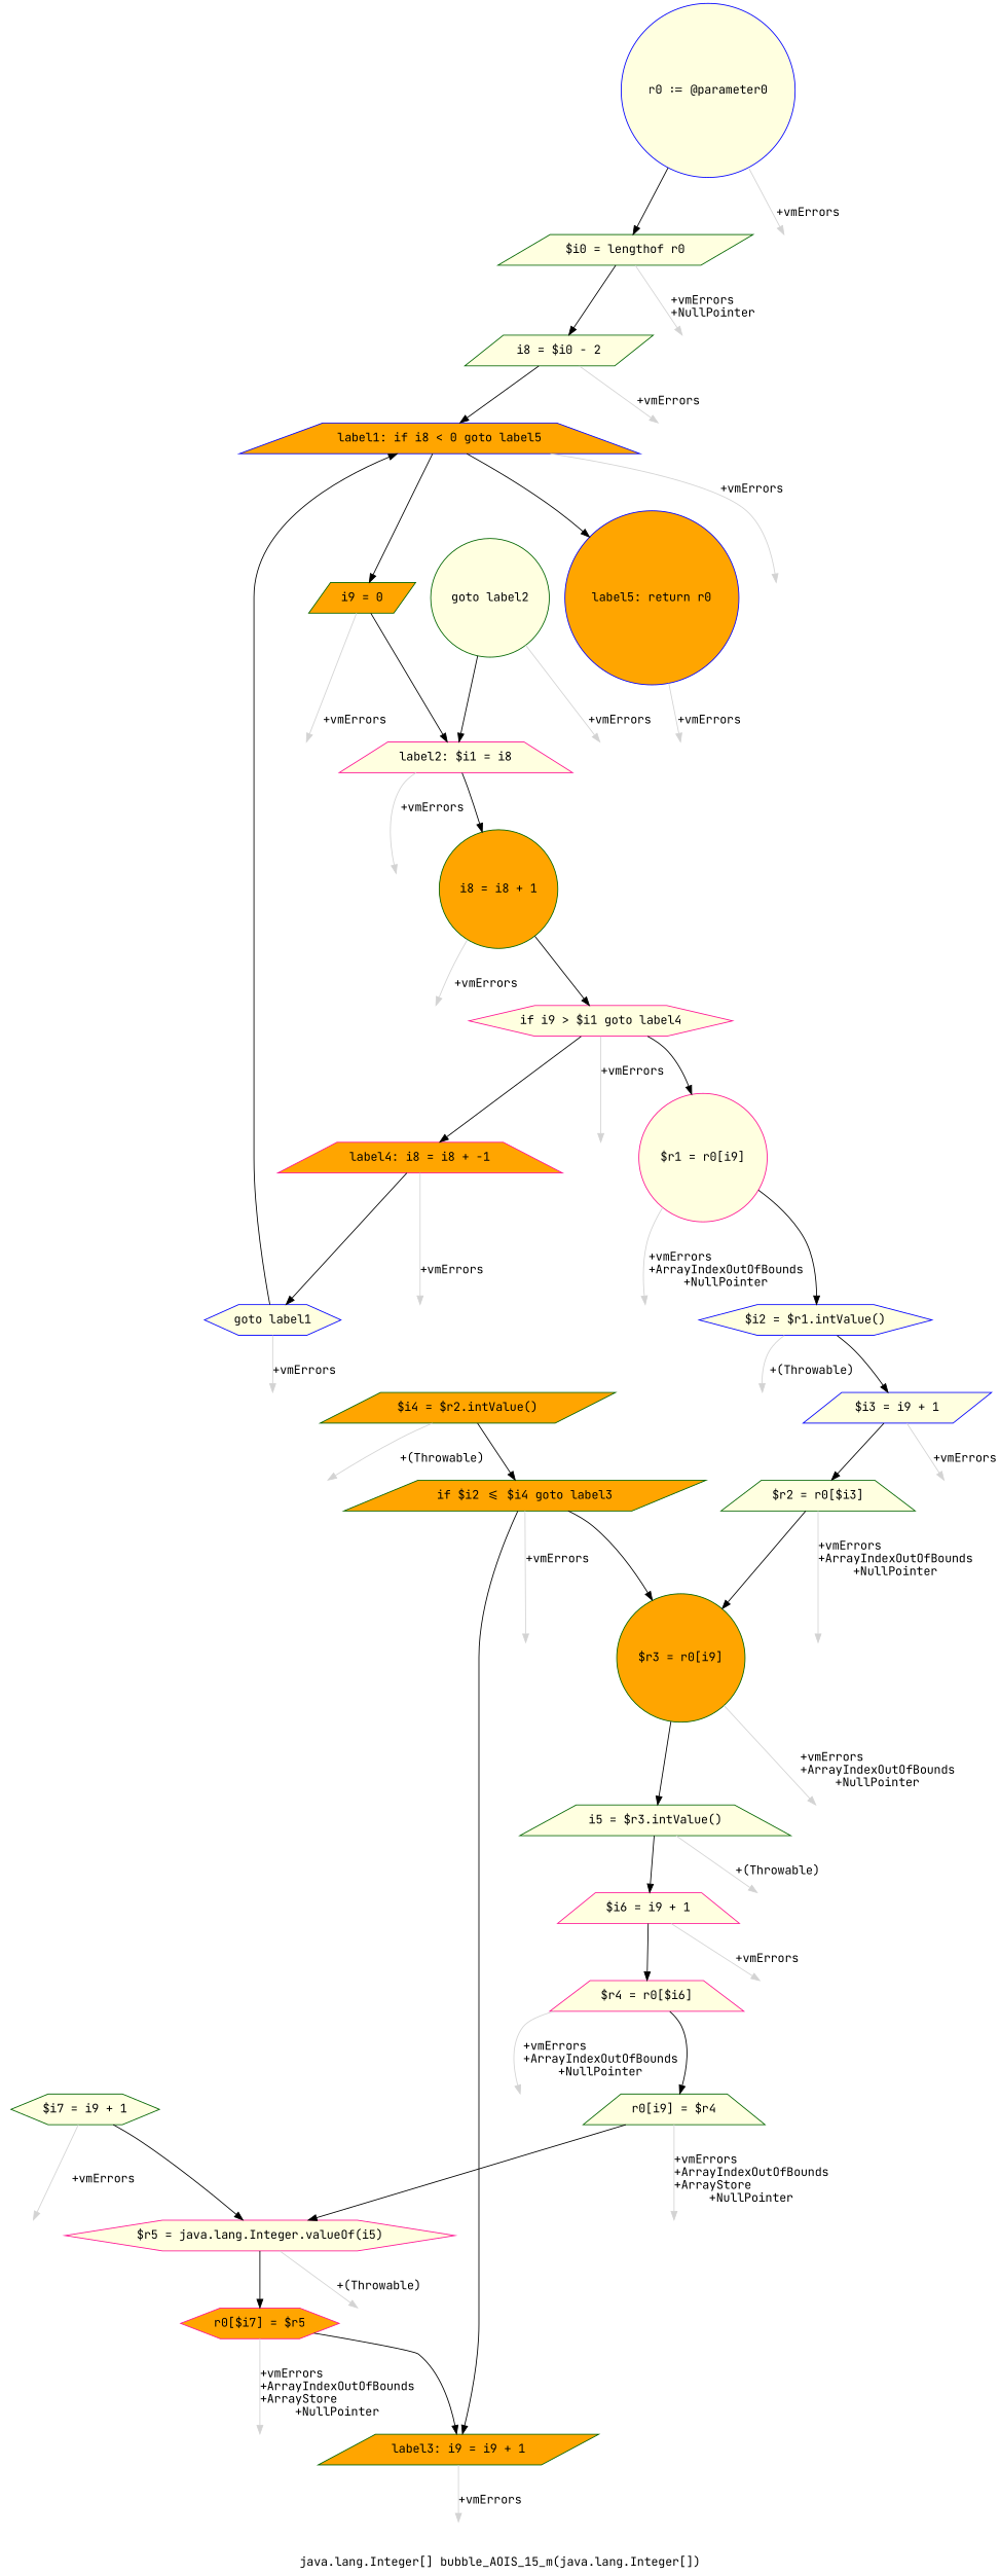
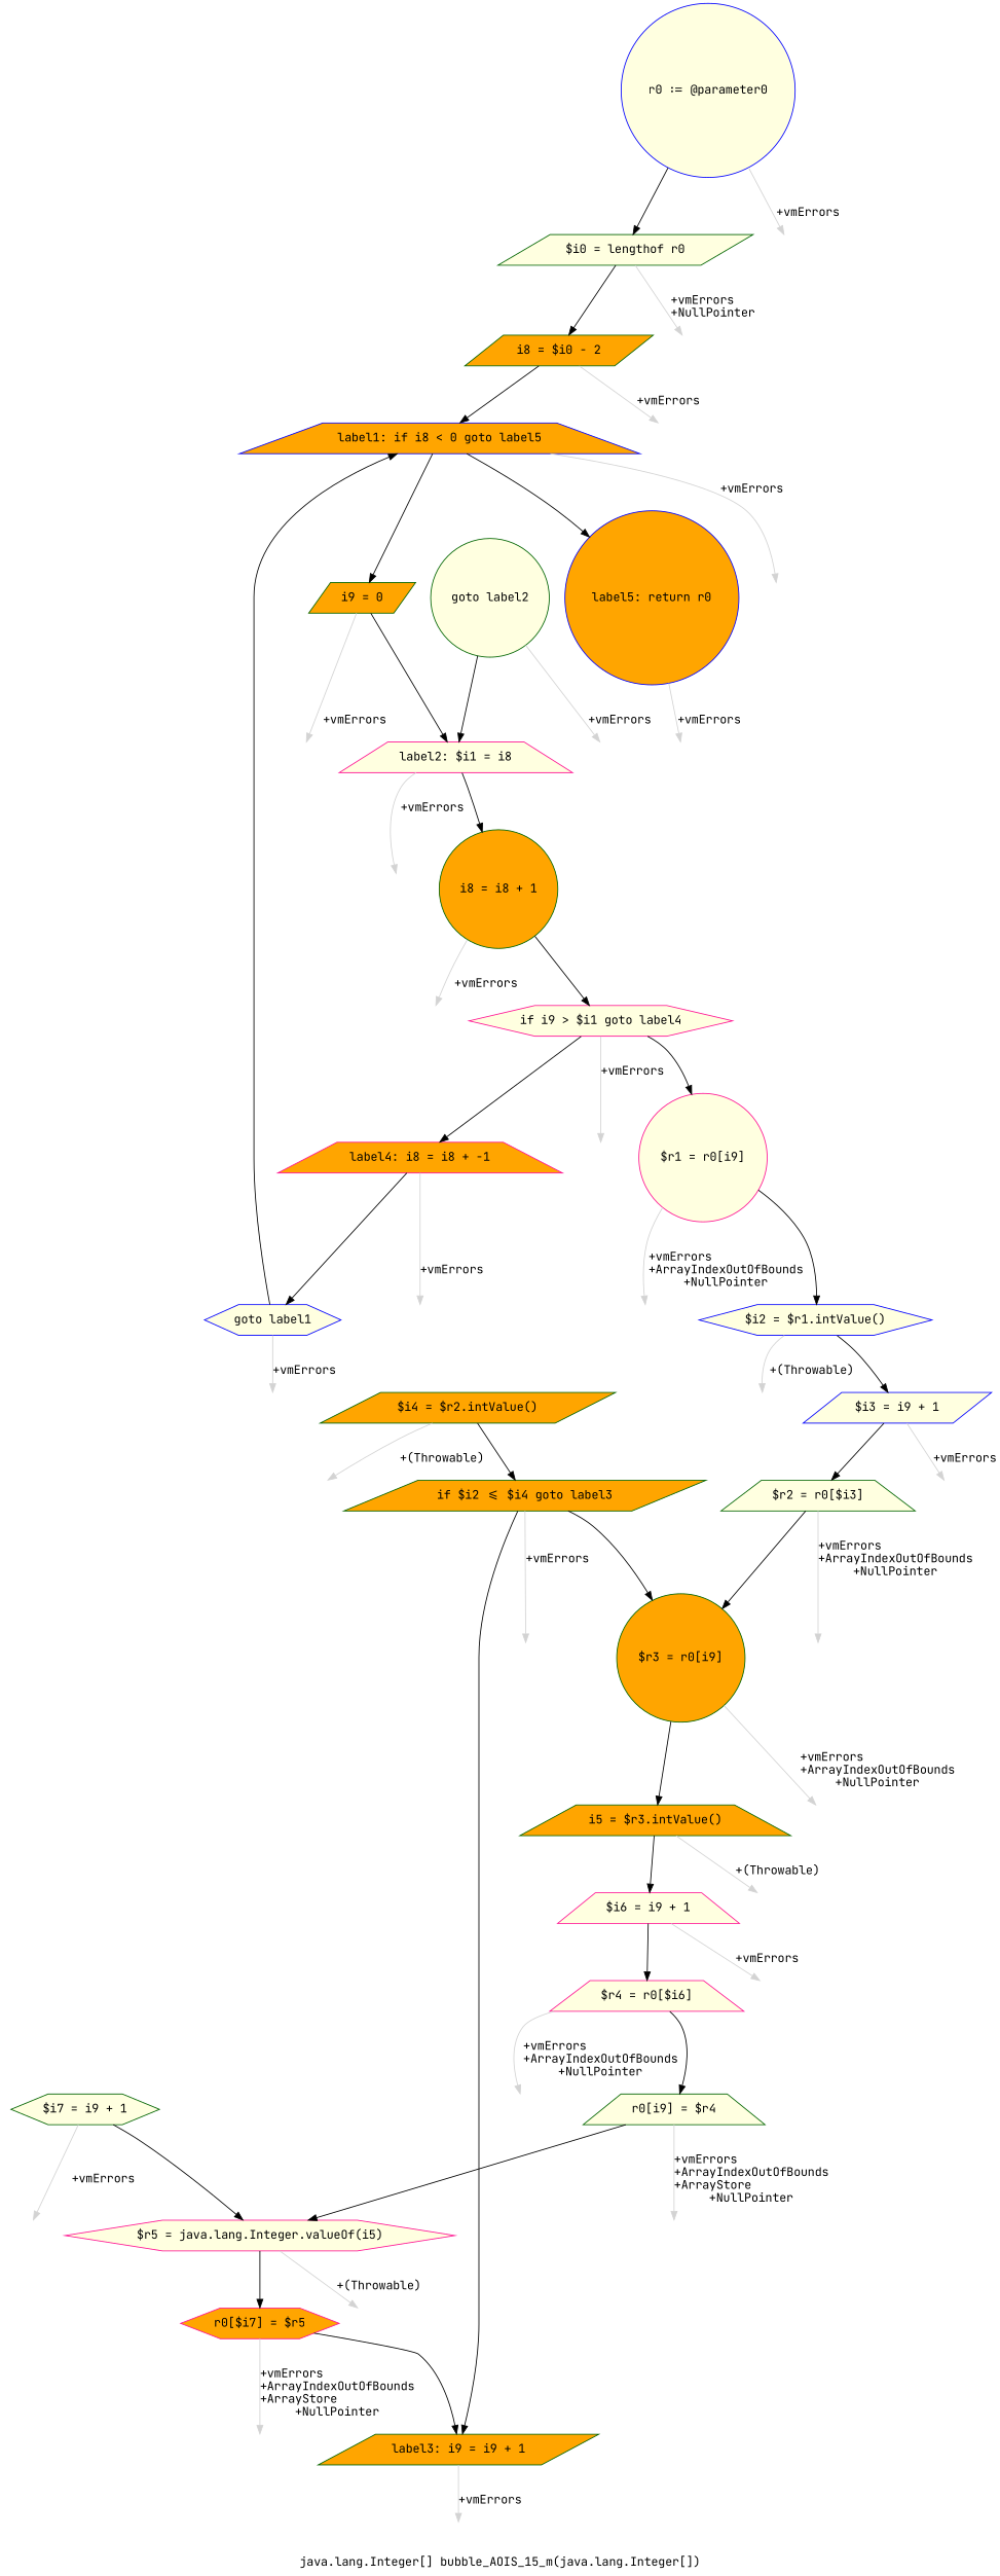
  digraph {
    fontname="JetBrains Mono"
    label="java.lang.Integer[] bubble_AOIS_15_m(java.lang.Integer[])"
    node [fontname="JetBrains Mono" shape=box style=filled]
    edge [color=black fontname="JetBrains Mono"]
    n1 [color=blue fillcolor=lightyellow label="r0 := @parameter0" shape=circle]
    n2 [color=darkgreen fillcolor=lightyellow label="$i0 = lengthof r0" shape=parallelogram]
    n3 [label=Esc style=invis]
-   n4 [color=darkgreen fillcolor=lightyellow label="i8 = $i0 - 2" shape=parallelogram]
+   n4 [color=darkgreen fillcolor=orange label="i8 = $i0 - 2" shape=parallelogram]
    n5 [label=Esc style=invis]
    n6 [color=blue fillcolor=orange label="label1: if i8 < 0 goto label5" shape=trapezium]
    n7 [label=Esc style=invis]
    n8 [color=darkgreen fillcolor=orange label="i9 = 0" shape=parallelogram]
    n9 [color=blue fillcolor=orange label="label5: return r0" shape=circle]
    n10 [label=Esc style=invis]
    n11 [color=deeppink fillcolor=lightyellow label="label2: $i1 = i8" shape=trapezium]
    n12 [label=Esc style=invis]
    n13 [label=Esc style=invis]
    n14 [color=darkgreen fillcolor=orange label="i8 = i8 + 1" shape=circle]
    n15 [label=Esc style=invis]
    n16 [color=deeppink fillcolor=lightyellow label="if i9 > $i1 goto label4" shape=hexagon]
    n17 [label=Esc style=invis]
    n18 [color=deeppink fillcolor=lightyellow label="$r1 = r0[i9]" shape=circle]
    n19 [color=deeppink fillcolor=orange label="label4: i8 = i8 + -1" shape=trapezium]
    n20 [label=Esc style=invis]
    n21 [color=blue fillcolor=lightyellow label="$i2 = $r1.intValue()" shape=hexagon]
    n22 [label=Esc style=invis]
    n23 [color=blue fillcolor=lightyellow label="goto label1" shape=hexagon]
    n24 [label=Esc style=invis]
    n25 [color=blue fillcolor=lightyellow label="$i3 = i9 + 1" shape=parallelogram]
    n26 [label=Esc style=invis]
    n27 [label=Esc style=invis]
    n28 [color=darkgreen fillcolor=lightyellow label="$r2 = r0[$i3]" shape=trapezium]
    n29 [label=Esc style=invis]
    n30 [label=Esc style=invis]
    n31 [color=darkgreen fillcolor=orange label="$r3 = r0[i9]" shape=circle]
    n32 [color=darkgreen fillcolor=orange label="$i4 = $r2.intValue()" shape=parallelogram]
    n33 [color=darkgreen fillcolor=orange label="if $i2 <= $i4 goto label3" shape=parallelogram]
    n34 [label=Esc style=invis]
    n35 [color=darkgreen fillcolor=orange label="label3: i9 = i9 + 1" shape=parallelogram]
    n36 [label=Esc style=invis]
-   n37 [color=darkgreen fillcolor=lightyellow label="i5 = $r3.intValue()" shape=trapezium]
+   n37 [color=darkgreen fillcolor=orange label="i5 = $r3.intValue()" shape=trapezium]
    n38 [label=Esc style=invis]
    n39 [label=Esc style=invis]
    n40 [color=deeppink fillcolor=lightyellow label="$i6 = i9 + 1" shape=trapezium]
    n41 [label=Esc style=invis]
    n42 [color=darkgreen fillcolor=lightyellow label="goto label2" shape=circle]
    n43 [label=Esc style=invis]
    n44 [color=deeppink fillcolor=lightyellow label="$r4 = r0[$i6]" shape=trapezium]
    n45 [label=Esc style=invis]
    n46 [color=darkgreen fillcolor=lightyellow label="r0[i9] = $r4" shape=trapezium]
    n47 [label=Esc style=invis]
    n48 [label=Esc style=invis]
    n49 [color=deeppink fillcolor=lightyellow label="$r5 = java.lang.Integer.valueOf(i5)" shape=hexagon]
    n50 [color=darkgreen fillcolor=lightyellow label="$i7 = i9 + 1" shape=hexagon]
    n51 [label=Esc style=invis]
    n52 [color=deeppink fillcolor=orange label="r0[$i7] = $r5" shape=hexagon]
    n53 [label=Esc style=invis]
    n54 [label=Esc style=invis]
    n1 -> n2
    n1 -> n3 [color=lightgray label="\l+vmErrors"]
    n2 -> n4
    n2 -> n5 [color=lightgray label="\l+vmErrors\l+NullPointer"]
    n4 -> n6
    n4 -> n7 [color=lightgray label="\l+vmErrors"]
    n6 -> n8
    n6 -> n9
    n6 -> n10 [color=lightgray label="\l+vmErrors"]
    n8 -> n11
    n8 -> n12 [color=lightgray label="\l+vmErrors"]
    n9 -> n13 [color=lightgray label="\l+vmErrors"]
    n11 -> n14
    n11 -> n15 [color=lightgray label="\l+vmErrors"]
    n14 -> n16
    n14 -> n17 [color=lightgray label="\l+vmErrors"]
    n16 -> n18
    n16 -> n19
    n16 -> n20 [color=lightgray label="\l+vmErrors"]
    n18 -> n21
    n18 -> n22 [color=lightgray label="\l+vmErrors\l+ArrayIndexOutOfBounds\l+NullPointer"]
    n19 -> n23
    n19 -> n24 [color=lightgray label="\l+vmErrors"]
    n21 -> n25
    n21 -> n26 [color=lightgray label="\l+(Throwable)"]
    n23 -> n6
    n23 -> n27 [color=lightgray label="\l+vmErrors"]
    n25 -> n28
    n25 -> n29 [color=lightgray label="\l+vmErrors"]
    n28 -> n30 [color=lightgray label="\l+vmErrors\l+ArrayIndexOutOfBounds\l+NullPointer"]
    n28 -> n31
    n31 -> n37
    n31 -> n38 [color=lightgray label="\l+vmErrors\l+ArrayIndexOutOfBounds\l+NullPointer"]
    n32 -> n33
    n32 -> n34 [color=lightgray label="\l+(Throwable)"]
    n33 -> n31
    n33 -> n35
    n33 -> n36 [color=lightgray label="\l+vmErrors"]
    n35 -> n39 [color=lightgray label="\l+vmErrors"]
    n37 -> n40
    n37 -> n41 [color=lightgray label="\l+(Throwable)"]
    n40 -> n44
    n40 -> n45 [color=lightgray label="\l+vmErrors"]
    n42 -> n11
    n42 -> n43 [color=lightgray label="\l+vmErrors"]
    n44 -> n46
    n44 -> n47 [color=lightgray label="\l+vmErrors\l+ArrayIndexOutOfBounds\l+NullPointer"]
    n46 -> n48 [color=lightgray label="\l+vmErrors\l+ArrayIndexOutOfBounds\l+ArrayStore\l+NullPointer"]
    n46 -> n49
    n49 -> n52
    n49 -> n53 [color=lightgray label="\l+(Throwable)"]
    n50 -> n49
    n50 -> n51 [color=lightgray label="\l+vmErrors"]
    n52 -> n35
    n52 -> n54 [color=lightgray label="\l+vmErrors\l+ArrayIndexOutOfBounds\l+ArrayStore\l+NullPointer"]
  }
